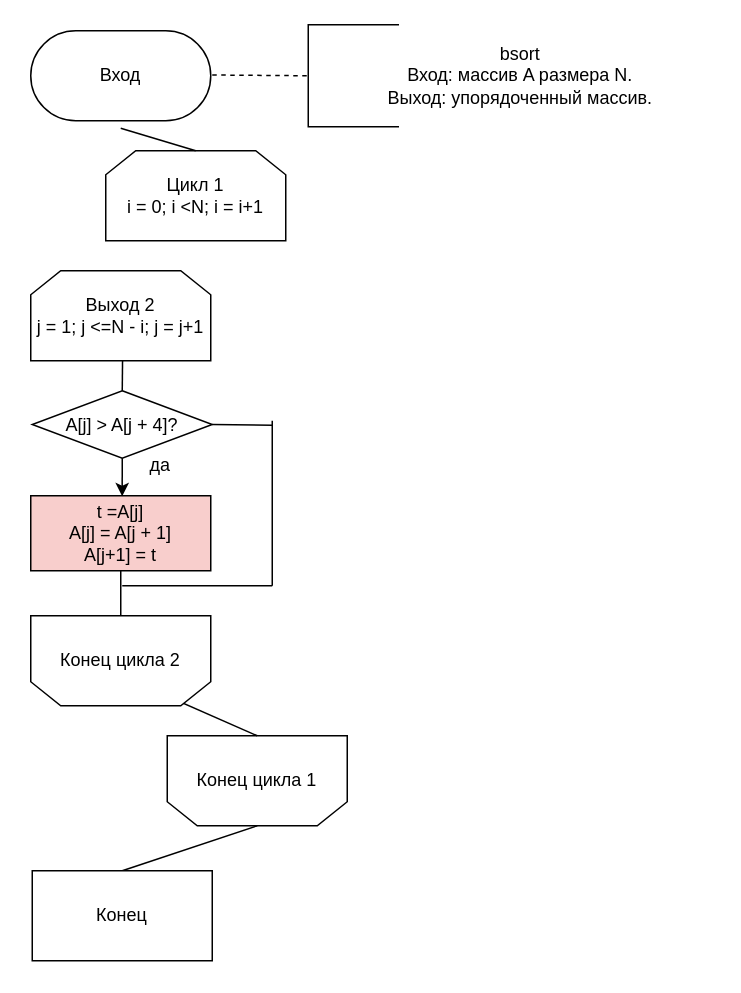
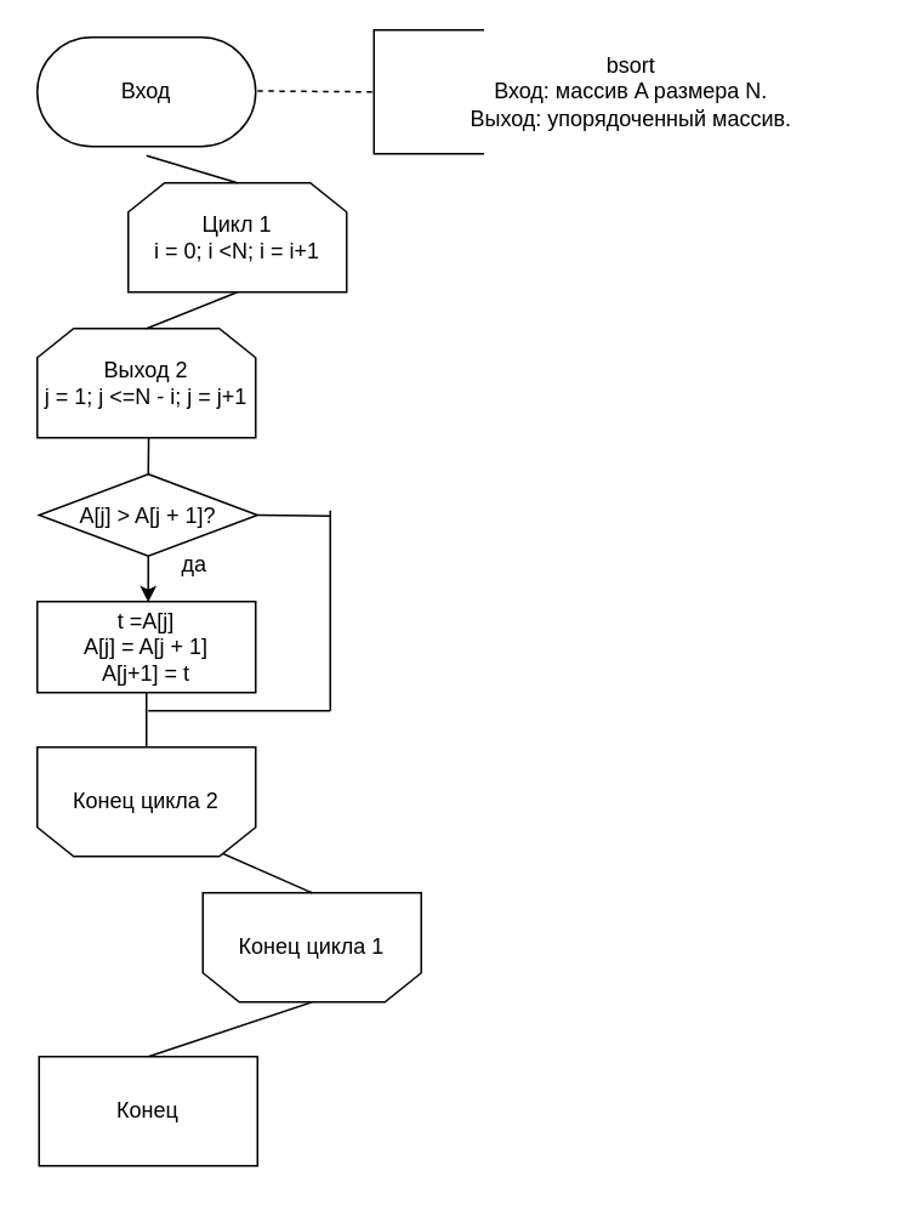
  <mxCell id="0" />
  <mxCell id="1" parent="0" />
  <mxCell id="2" value="Вход" style="rounded=1;whiteSpace=wrap;html=1;arcSize=50;" parent="1" vertex="1"><mxGeometry x="20" y="20" width="120" height="60" as="geometry" /></mxCell>
  <mxCell id="3" value="bsort&lt;br&gt;Вход: массив A размера N.&lt;br&gt;Выход: упорядоченный массив." style="text;html=1;strokeColor=none;fillColor=none;align=center;verticalAlign=middle;whiteSpace=wrap;rounded=0;" parent="1" vertex="1"><mxGeometry x="221" y="30" width="250.5" height="40" as="geometry" /></mxCell>
  <mxCell id="4" value="Цикл 1&lt;br&gt;i = 0; i &amp;lt;N; i = i+1" style="shape=loopLimit;whiteSpace=wrap;html=1;" parent="1" vertex="1"><mxGeometry x="70" y="100" width="120" height="60" as="geometry" /></mxCell>
  <mxCell id="5" value="Выход 2&lt;br&gt;j = 1; j &amp;lt;=N - i; j = j+1" style="shape=loopLimit;whiteSpace=wrap;html=1;" parent="1" vertex="1"><mxGeometry x="20" y="180" width="120" height="60" as="geometry" /></mxCell>
+ <mxCell id="6" value="" style="endArrow=none;html=1;entryX=0.5;entryY=0;entryDx=0;entryDy=0;exitX=0.5;exitY=1;exitDx=0;exitDy=0;" parent="1" source="4" target="5" edge="1"><mxGeometry width="50" height="50" relative="1" as="geometry"><mxPoint x="-130" y="195" as="sourcePoint" /><mxPoint x="-80" y="145" as="targetPoint" /></mxGeometry></mxCell>
  <mxCell id="7" value="" style="endArrow=none;html=1;exitX=0.51;exitY=0.998;exitDx=0;exitDy=0;entryX=0.5;entryY=0;entryDx=0;entryDy=0;exitPerimeter=0;" parent="1" source="5" target="17" edge="1"><mxGeometry width="50" height="50" relative="1" as="geometry"><mxPoint x="-120" y="285" as="sourcePoint" /><mxPoint x="81" y="260" as="targetPoint" /></mxGeometry></mxCell>
  <mxCell id="8" value="Конец цикла 1" style="shape=loopLimit;whiteSpace=wrap;html=1;direction=west;" parent="1" vertex="1"><mxGeometry x="111" y="490" width="120" height="60" as="geometry" /></mxCell>
  <mxCell id="9" value="" style="endArrow=none;html=1;entryX=0.5;entryY=1;entryDx=0;entryDy=0;" parent="1" target="14" edge="1"><mxGeometry width="50" height="50" relative="1" as="geometry"><mxPoint x="80" y="380" as="sourcePoint" /><mxPoint x="80" y="400" as="targetPoint" /></mxGeometry></mxCell>
  <mxCell id="10" value="" style="endArrow=none;html=1;entryX=0.5;entryY=1;entryDx=0;entryDy=0;exitX=0.5;exitY=0;exitDx=0;exitDy=0;" parent="1" target="8" edge="1"><mxGeometry width="50" height="50" relative="1" as="geometry"><mxPoint x="80" y="450" as="sourcePoint" /><mxPoint x="90.095" y="485.095" as="targetPoint" /></mxGeometry></mxCell>
  <mxCell id="11" value="" style="endArrow=none;html=1;entryX=0.5;entryY=0;entryDx=0;entryDy=0;exitX=0.5;exitY=0;exitDx=0;exitDy=0;" parent="1" source="12" target="8" edge="1"><mxGeometry width="50" height="50" relative="1" as="geometry"><mxPoint x="79.5" y="695" as="sourcePoint" /><mxPoint x="82.5" y="705" as="targetPoint" /></mxGeometry></mxCell>
  <mxCell id="12" value="Конец" style="whiteSpace=wrap;html=1;arcSize=50;rounded=0;" parent="1" vertex="1"><mxGeometry x="21" y="580" width="120" height="60" as="geometry" /></mxCell>
  <mxCell id="13" value="" style="endArrow=none;html=1;entryX=0.5;entryY=1;entryDx=0;entryDy=0;exitX=0.5;exitY=0;exitDx=0;exitDy=0;" parent="1" source="4" edge="1"><mxGeometry width="50" height="50" relative="1" as="geometry"><mxPoint x="201" y="80" as="sourcePoint" /><mxPoint x="80" y="85" as="targetPoint" /></mxGeometry></mxCell>
  <mxCell id="14" value="Конец цикла 2" style="shape=loopLimit;whiteSpace=wrap;html=1;direction=west;" parent="1" vertex="1"><mxGeometry x="20" y="410" width="120" height="60" as="geometry" /></mxCell>
  <mxCell id="15" value="" style="shape=partialRectangle;whiteSpace=wrap;html=1;bottom=1;right=1;left=1;top=0;fillColor=none;routingCenterX=-0.5;rotation=90;" parent="1" vertex="1"><mxGeometry x="201" y="20" width="68" height="60" as="geometry" /></mxCell>
  <mxCell id="16" value="" style="endArrow=none;dashed=1;html=1;entryX=0.5;entryY=1;entryDx=0;entryDy=0;" parent="1" target="15" edge="1"><mxGeometry width="50" height="50" relative="1" as="geometry"><mxPoint x="141" y="49.5" as="sourcePoint" /><mxPoint x="181" y="50" as="targetPoint" /></mxGeometry></mxCell>
- <mxCell id="17" value="A[j] &amp;gt; A[j + 4]?" style="rhombus;whiteSpace=wrap;html=1;" parent="1" vertex="1"><mxGeometry x="21" y="260" width="120" height="45" as="geometry" /></mxCell>
- <mxCell id="18" value="&lt;div&gt;t =A[j]&lt;/div&gt;&lt;div&gt;A[j] = A[j + 1]&lt;/div&gt;&lt;div&gt;A[j+1] = t&lt;br&gt;&lt;/div&gt;" style="rounded=0;whiteSpace=wrap;html=1;fillColor=#f8cecc;" parent="1" vertex="1"><mxGeometry x="20" y="330" width="120" height="50" as="geometry" /></mxCell>
+ <mxCell id="17" value="A[j] &amp;gt; A[j + 1]?" style="rhombus;whiteSpace=wrap;html=1;" parent="1" vertex="1"><mxGeometry x="21" y="260" width="120" height="45" as="geometry" /></mxCell>
+ <mxCell id="18" value="&lt;div&gt;t =A[j]&lt;/div&gt;&lt;div&gt;A[j] = A[j + 1]&lt;/div&gt;&lt;div&gt;A[j+1] = t&lt;br&gt;&lt;/div&gt;" style="rounded=0;whiteSpace=wrap;html=1;" parent="1" vertex="1"><mxGeometry x="20" y="330" width="120" height="50" as="geometry" /></mxCell>
  <mxCell id="19" value="" style="endArrow=classic;html=1;exitX=0.5;exitY=1;exitDx=0;exitDy=0;entryX=0.508;entryY=0.008;entryDx=0;entryDy=0;entryPerimeter=0;" parent="1" source="17" target="18" edge="1"><mxGeometry width="50" height="50" relative="1" as="geometry"><mxPoint x="11" y="350" as="sourcePoint" /><mxPoint x="61" y="300" as="targetPoint" /></mxGeometry></mxCell>
  <mxCell id="20" value="" style="endArrow=none;html=1;" parent="1" edge="1"><mxGeometry width="50" height="50" relative="1" as="geometry"><mxPoint x="181" y="390" as="sourcePoint" /><mxPoint x="181" y="280" as="targetPoint" /></mxGeometry></mxCell>
  <mxCell id="21" value="" style="endArrow=none;html=1;" parent="1" edge="1"><mxGeometry width="50" height="50" relative="1" as="geometry"><mxPoint x="181" y="390" as="sourcePoint" /><mxPoint x="81" y="390" as="targetPoint" /></mxGeometry></mxCell>
  <mxCell id="22" value="" style="endArrow=none;html=1;exitX=1;exitY=0.5;exitDx=0;exitDy=0;" parent="1" source="17" edge="1"><mxGeometry width="50" height="50" relative="1" as="geometry"><mxPoint x="1" y="350" as="sourcePoint" /><mxPoint x="181" y="283" as="targetPoint" /></mxGeometry></mxCell>
  <mxCell id="23" value="да" style="text;html=1;align=center;verticalAlign=middle;resizable=0;points=[];autosize=1;strokeColor=none;fillColor=none;" vertex="1" parent="1"><mxGeometry x="91" y="300" width="30" height="20" as="geometry" /></mxCell>
